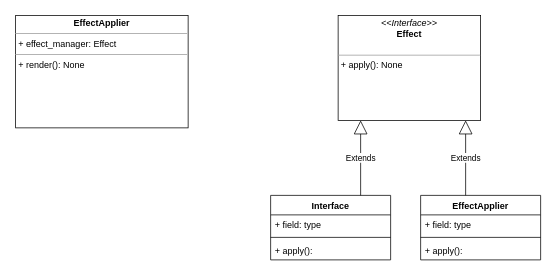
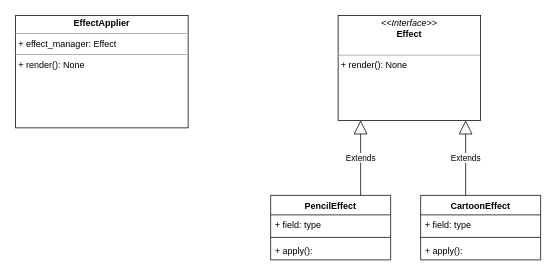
  <mxCell id="0" />
  <mxCell id="1" parent="0" />
- <mxCell id="2" value="EffectApplier" style="swimlane;fontStyle=1;align=center;verticalAlign=top;childLayout=stackLayout;horizontal=1;startSize=26;horizontalStack=0;resizeParent=1;resizeParentMax=0;resizeLast=0;collapsible=1;marginBottom=0;whiteSpace=wrap;html=1;" vertex="1" parent="1"><mxGeometry x="560" y="260" width="160" height="86" as="geometry" /></mxCell>
+ <mxCell id="2" value="CartoonEffect" style="swimlane;fontStyle=1;align=center;verticalAlign=top;childLayout=stackLayout;horizontal=1;startSize=26;horizontalStack=0;resizeParent=1;resizeParentMax=0;resizeLast=0;collapsible=1;marginBottom=0;whiteSpace=wrap;html=1;" vertex="1" parent="1"><mxGeometry x="560" y="260" width="160" height="86" as="geometry" /></mxCell>
  <mxCell id="3" value="+ field: type" style="text;strokeColor=none;fillColor=none;align=left;verticalAlign=top;spacingLeft=4;spacingRight=4;overflow=hidden;rotatable=0;points=[[0,0.5],[1,0.5]];portConstraint=eastwest;whiteSpace=wrap;html=1;" vertex="1" parent="2"><mxGeometry y="26" width="160" height="26" as="geometry" /></mxCell>
  <mxCell id="4" value="" style="line;strokeWidth=1;fillColor=none;align=left;verticalAlign=middle;spacingTop=-1;spacingLeft=3;spacingRight=3;rotatable=0;labelPosition=right;points=[];portConstraint=eastwest;strokeColor=inherit;" vertex="1" parent="2"><mxGeometry y="52" width="160" height="8" as="geometry" /></mxCell>
  <mxCell id="5" value="+ apply():&amp;nbsp;" style="text;strokeColor=none;fillColor=none;align=left;verticalAlign=top;spacingLeft=4;spacingRight=4;overflow=hidden;rotatable=0;points=[[0,0.5],[1,0.5]];portConstraint=eastwest;whiteSpace=wrap;html=1;" vertex="1" parent="2"><mxGeometry y="60" width="160" height="26" as="geometry" /></mxCell>
- <mxCell id="6" value="Interface" style="swimlane;fontStyle=1;align=center;verticalAlign=top;childLayout=stackLayout;horizontal=1;startSize=26;horizontalStack=0;resizeParent=1;resizeParentMax=0;resizeLast=0;collapsible=1;marginBottom=0;whiteSpace=wrap;html=1;" vertex="1" parent="1"><mxGeometry x="360" y="260" width="160" height="86" as="geometry" /></mxCell>
+ <mxCell id="6" value="PencilEffect" style="swimlane;fontStyle=1;align=center;verticalAlign=top;childLayout=stackLayout;horizontal=1;startSize=26;horizontalStack=0;resizeParent=1;resizeParentMax=0;resizeLast=0;collapsible=1;marginBottom=0;whiteSpace=wrap;html=1;" vertex="1" parent="1"><mxGeometry x="360" y="260" width="160" height="86" as="geometry" /></mxCell>
  <mxCell id="7" value="+ field: type" style="text;strokeColor=none;fillColor=none;align=left;verticalAlign=top;spacingLeft=4;spacingRight=4;overflow=hidden;rotatable=0;points=[[0,0.5],[1,0.5]];portConstraint=eastwest;whiteSpace=wrap;html=1;" vertex="1" parent="6"><mxGeometry y="26" width="160" height="26" as="geometry" /></mxCell>
  <mxCell id="8" value="" style="line;strokeWidth=1;fillColor=none;align=left;verticalAlign=middle;spacingTop=-1;spacingLeft=3;spacingRight=3;rotatable=0;labelPosition=right;points=[];portConstraint=eastwest;strokeColor=inherit;" vertex="1" parent="6"><mxGeometry y="52" width="160" height="8" as="geometry" /></mxCell>
  <mxCell id="9" value="+ apply():&amp;nbsp;" style="text;strokeColor=none;fillColor=none;align=left;verticalAlign=top;spacingLeft=4;spacingRight=4;overflow=hidden;rotatable=0;points=[[0,0.5],[1,0.5]];portConstraint=eastwest;whiteSpace=wrap;html=1;" vertex="1" parent="6"><mxGeometry y="60" width="160" height="26" as="geometry" /></mxCell>
- <mxCell id="10" value="&lt;p style=&quot;margin:0px;margin-top:4px;text-align:center;&quot;&gt;&lt;i&gt;&amp;lt;&amp;lt;Interface&amp;gt;&amp;gt;&lt;/i&gt;&lt;br&gt;&lt;b&gt;Effect&lt;/b&gt;&lt;/p&gt;&lt;p style=&quot;margin:0px;margin-left:4px;&quot;&gt;&lt;br&gt;&lt;/p&gt;&lt;hr size=&quot;1&quot;&gt;&lt;p style=&quot;margin:0px;margin-left:4px;&quot;&gt;+ apply(): None&lt;br&gt;&lt;/p&gt;" style="verticalAlign=top;align=left;overflow=fill;fontSize=12;fontFamily=Helvetica;html=1;whiteSpace=wrap;" vertex="1" parent="1"><mxGeometry x="450" y="20" width="190" height="140" as="geometry" /></mxCell>
+ <mxCell id="10" value="&lt;p style=&quot;margin:0px;margin-top:4px;text-align:center;&quot;&gt;&lt;i&gt;&amp;lt;&amp;lt;Interface&amp;gt;&amp;gt;&lt;/i&gt;&lt;br&gt;&lt;b&gt;Effect&lt;/b&gt;&lt;/p&gt;&lt;p style=&quot;margin:0px;margin-left:4px;&quot;&gt;&lt;br&gt;&lt;/p&gt;&lt;hr size=&quot;1&quot;&gt;&lt;p style=&quot;margin:0px;margin-left:4px;&quot;&gt;+ render(): None&lt;br&gt;&lt;/p&gt;" style="verticalAlign=top;align=left;overflow=fill;fontSize=12;fontFamily=Helvetica;html=1;whiteSpace=wrap;" vertex="1" parent="1"><mxGeometry x="450" y="20" width="190" height="140" as="geometry" /></mxCell>
  <mxCell id="11" value="&lt;p style=&quot;margin:0px;margin-top:4px;text-align:center;&quot;&gt;&lt;b&gt;EffectApplier&lt;/b&gt;&lt;/p&gt;&lt;hr size=&quot;1&quot;&gt;&lt;p style=&quot;margin:0px;margin-left:4px;&quot;&gt;+ effect_manager: Effect&amp;nbsp;&lt;/p&gt;&lt;hr size=&quot;1&quot;&gt;&lt;p style=&quot;margin:0px;margin-left:4px;&quot;&gt;+ render(): None&lt;/p&gt;" style="verticalAlign=top;align=left;overflow=fill;fontSize=12;fontFamily=Helvetica;html=1;whiteSpace=wrap;" vertex="1" parent="1"><mxGeometry x="20" y="20" width="230" height="150" as="geometry" /></mxCell>
  <mxCell id="12" value="Extends" style="endArrow=block;endSize=16;endFill=0;html=1;rounded=0;" edge="1" parent="1"><mxGeometry width="160" relative="1" as="geometry"><mxPoint x="620" y="260" as="sourcePoint" /><mxPoint x="620" y="160" as="targetPoint" /></mxGeometry></mxCell>
  <mxCell id="13" value="Extends" style="endArrow=block;endSize=16;endFill=0;html=1;rounded=0;" edge="1" parent="1"><mxGeometry width="160" relative="1" as="geometry"><mxPoint x="480" y="260" as="sourcePoint" /><mxPoint x="480" y="160" as="targetPoint" /></mxGeometry></mxCell>
